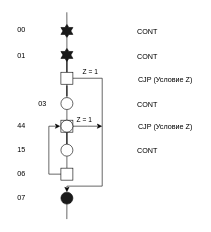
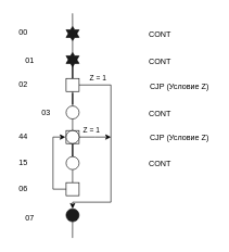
  <mxCell id="0" />
  <mxCell id="1" parent="0" />
  <mxCell id="2" value="" style="endArrow=none;html=1;rounded=0;exitX=0;exitY=0.5;exitDx=0;exitDy=0;exitPerimeter=0;" edge="1" parent="1" source="3"><mxGeometry width="50" height="50" relative="1" as="geometry"><mxPoint x="110" y="30" as="sourcePoint" /><mxPoint x="111" y="20" as="targetPoint" /></mxGeometry></mxCell>
  <mxCell id="3" value="" style="verticalLabelPosition=bottom;verticalAlign=top;html=1;shape=mxgraph.basic.6_point_star;fillColor=#1A1A1A;direction=south;" vertex="1" parent="1"><mxGeometry x="101.11" y="40" width="20" height="22.22" as="geometry" /></mxCell>
  <mxCell id="4" value="CONT" style="text;html=1;align=center;verticalAlign=middle;resizable=0;points=[];autosize=1;strokeColor=none;fillColor=none;" vertex="1" parent="1"><mxGeometry x="220" y="42.22" width="50" height="20" as="geometry" /></mxCell>
  <mxCell id="5" value="00" style="text;html=1;align=center;verticalAlign=middle;resizable=0;points=[];autosize=1;strokeColor=none;fillColor=none;" vertex="1" parent="1"><mxGeometry x="20" y="40" width="30" height="20" as="geometry" /></mxCell>
  <mxCell id="6" value="" style="edgeStyle=orthogonalEdgeStyle;rounded=0;orthogonalLoop=1;jettySize=auto;html=1;endArrow=none;endFill=0;" edge="1" parent="1" source="7" target="13"><mxGeometry relative="1" as="geometry" /></mxCell>
  <mxCell id="7" value="" style="verticalLabelPosition=bottom;verticalAlign=top;html=1;shape=mxgraph.basic.6_point_star;fillColor=#1A1A1A;direction=south;" vertex="1" parent="1"><mxGeometry x="101.11" y="80" width="20" height="22.22" as="geometry" /></mxCell>
  <mxCell id="8" value="" style="endArrow=none;html=1;rounded=0;entryX=1;entryY=0.5;entryDx=0;entryDy=0;entryPerimeter=0;exitX=0;exitY=0.5;exitDx=0;exitDy=0;exitPerimeter=0;" edge="1" parent="1" source="7" target="3"><mxGeometry width="50" height="50" relative="1" as="geometry"><mxPoint x="80" y="90" as="sourcePoint" /><mxPoint x="110" y="70" as="targetPoint" /></mxGeometry></mxCell>
  <mxCell id="9" value="CONT" style="text;html=1;align=center;verticalAlign=middle;resizable=0;points=[];autosize=1;strokeColor=none;fillColor=none;" vertex="1" parent="1"><mxGeometry x="220" y="84.44" width="50" height="20" as="geometry" /></mxCell>
- <mxCell id="10" value="01" style="text;html=1;align=center;verticalAlign=middle;resizable=0;points=[];autosize=1;strokeColor=none;fillColor=none;" vertex="1" parent="1"><mxGeometry x="20" y="82.22" width="30" height="20" as="geometry" /></mxCell>
+ <mxCell id="10" value="01" style="text;html=1;align=center;verticalAlign=middle;resizable=0;points=[];autosize=1;strokeColor=none;fillColor=none;" vertex="1" parent="1"><mxGeometry x="30" y="82.22" width="30" height="20" as="geometry" /></mxCell>
  <mxCell id="11" value="" style="edgeStyle=orthogonalEdgeStyle;rounded=0;orthogonalLoop=1;jettySize=auto;html=1;endArrow=none;endFill=0;entryX=0.5;entryY=0;entryDx=0;entryDy=0;" edge="1" parent="1" source="13" target="23"><mxGeometry relative="1" as="geometry"><mxPoint x="111.11" y="160" as="targetPoint" /></mxGeometry></mxCell>
  <mxCell id="12" value="Z = 1" style="edgeStyle=orthogonalEdgeStyle;rounded=0;orthogonalLoop=1;jettySize=auto;html=1;exitX=1;exitY=0.5;exitDx=0;exitDy=0;entryX=0.5;entryY=0;entryDx=0;entryDy=0;endArrow=classic;endFill=1;" edge="1" parent="1" source="13" target="34"><mxGeometry x="-0.807" y="10" relative="1" as="geometry"><Array as="points"><mxPoint x="170" y="130" /><mxPoint x="170" y="310" /><mxPoint x="111" y="310" /></Array><mxPoint as="offset" /></mxGeometry></mxCell>
  <mxCell id="13" value="" style="rounded=0;whiteSpace=wrap;html=1;fillColor=#FFFFFF;" vertex="1" parent="1"><mxGeometry x="101.11" y="120" width="20" height="20" as="geometry" /></mxCell>
  <mxCell id="14" value="CJP (Условие Z)" style="text;html=1;align=center;verticalAlign=middle;resizable=0;points=[];autosize=1;strokeColor=none;fillColor=none;" vertex="1" parent="1"><mxGeometry x="220" y="122.22" width="110" height="20" as="geometry" /></mxCell>
+ <mxCell id="15" value="02" style="text;html=1;align=center;verticalAlign=middle;resizable=0;points=[];autosize=1;strokeColor=none;fillColor=none;" vertex="1" parent="1"><mxGeometry x="20" y="120" width="30" height="20" as="geometry" /></mxCell>
  <mxCell id="16" value="" style="edgeStyle=orthogonalEdgeStyle;rounded=0;orthogonalLoop=1;jettySize=auto;html=1;endArrow=none;endFill=0;entryX=0.5;entryY=0;entryDx=0;entryDy=0;exitX=0.5;exitY=1;exitDx=0;exitDy=0;" edge="1" parent="1" source="23" target="20"><mxGeometry relative="1" as="geometry"><mxPoint x="111.103" y="182.22" as="sourcePoint" /><mxPoint x="111.11" y="243.33" as="targetPoint" /></mxGeometry></mxCell>
  <mxCell id="17" value="CONT" style="text;html=1;align=center;verticalAlign=middle;resizable=0;points=[];autosize=1;strokeColor=none;fillColor=none;" vertex="1" parent="1"><mxGeometry x="220" y="164.44" width="50" height="20" as="geometry" /></mxCell>
  <mxCell id="18" value="03" style="text;html=1;align=center;verticalAlign=middle;resizable=0;points=[];autosize=1;strokeColor=none;fillColor=none;" vertex="1" parent="1"><mxGeometry x="55" y="162.22" width="30" height="20" as="geometry" /></mxCell>
  <mxCell id="19" value="" style="edgeStyle=orthogonalEdgeStyle;rounded=0;orthogonalLoop=1;jettySize=auto;html=1;endArrow=none;endFill=0;entryX=0.5;entryY=0;entryDx=0;entryDy=0;" edge="1" parent="1" source="20" target="27"><mxGeometry relative="1" as="geometry"><mxPoint x="111.11" y="280" as="targetPoint" /></mxGeometry></mxCell>
  <mxCell id="20" value="" style="rounded=0;whiteSpace=wrap;html=1;fillColor=#FFFFFF;" vertex="1" parent="1"><mxGeometry x="101.11" y="200" width="20" height="20" as="geometry" /></mxCell>
  <mxCell id="21" value="CJP (Условие Z)" style="text;html=1;align=center;verticalAlign=middle;resizable=0;points=[];autosize=1;strokeColor=none;fillColor=none;" vertex="1" parent="1"><mxGeometry x="220" y="202.22" width="110" height="20" as="geometry" /></mxCell>
  <mxCell id="22" value="44" style="text;html=1;align=center;verticalAlign=middle;resizable=0;points=[];autosize=1;strokeColor=none;fillColor=none;" vertex="1" parent="1"><mxGeometry x="20" y="200" width="30" height="20" as="geometry" /></mxCell>
  <mxCell id="23" value="" style="ellipse;whiteSpace=wrap;html=1;aspect=fixed;fillColor=#FFFFFF;" vertex="1" parent="1"><mxGeometry x="101.11" y="162.22" width="20" height="20" as="geometry" /></mxCell>
  <mxCell id="24" value="CONT" style="text;html=1;align=center;verticalAlign=middle;resizable=0;points=[];autosize=1;strokeColor=none;fillColor=none;" vertex="1" parent="1"><mxGeometry x="220" y="242.22" width="50" height="20" as="geometry" /></mxCell>
  <mxCell id="25" value="15" style="text;html=1;align=center;verticalAlign=middle;resizable=0;points=[];autosize=1;strokeColor=none;fillColor=none;" vertex="1" parent="1"><mxGeometry x="20" y="240" width="30" height="20" as="geometry" /></mxCell>
  <mxCell id="26" style="edgeStyle=orthogonalEdgeStyle;rounded=0;orthogonalLoop=1;jettySize=auto;html=1;exitX=0.5;exitY=1;exitDx=0;exitDy=0;entryX=0.5;entryY=0;entryDx=0;entryDy=0;endArrow=none;endFill=0;" edge="1" parent="1" source="27" target="29"><mxGeometry relative="1" as="geometry" /></mxCell>
  <mxCell id="27" value="" style="ellipse;whiteSpace=wrap;html=1;aspect=fixed;fillColor=#FFFFFF;" vertex="1" parent="1"><mxGeometry x="101.11" y="240" width="20" height="20" as="geometry" /></mxCell>
  <mxCell id="28" value="" style="edgeStyle=orthogonalEdgeStyle;rounded=0;orthogonalLoop=1;jettySize=auto;html=1;endArrow=classic;endFill=1;" edge="1" parent="1" source="29"><mxGeometry relative="1" as="geometry"><mxPoint x="100" y="210" as="targetPoint" /><Array as="points"><mxPoint x="81" y="290" /><mxPoint x="81" y="210" /></Array></mxGeometry></mxCell>
  <mxCell id="29" value="" style="rounded=0;whiteSpace=wrap;html=1;fillColor=#FFFFFF;" vertex="1" parent="1"><mxGeometry x="101.11" y="280" width="20" height="20" as="geometry" /></mxCell>
  <mxCell id="30" value="06" style="text;html=1;align=center;verticalAlign=middle;resizable=0;points=[];autosize=1;strokeColor=none;fillColor=none;" vertex="1" parent="1"><mxGeometry x="20" y="280" width="30" height="20" as="geometry" /></mxCell>
  <mxCell id="31" value="Z = 1" style="edgeStyle=orthogonalEdgeStyle;rounded=0;orthogonalLoop=1;jettySize=auto;html=1;endArrow=classic;endFill=1;" edge="1" parent="1" source="32"><mxGeometry x="-0.227" y="10" relative="1" as="geometry"><mxPoint x="170" y="210" as="targetPoint" /><mxPoint as="offset" /></mxGeometry></mxCell>
  <mxCell id="32" value="" style="ellipse;whiteSpace=wrap;html=1;aspect=fixed;fillColor=#FFFFFF;" vertex="1" parent="1"><mxGeometry x="101.11" y="200" width="20" height="20" as="geometry" /></mxCell>
  <mxCell id="33" style="edgeStyle=orthogonalEdgeStyle;rounded=0;orthogonalLoop=1;jettySize=auto;html=1;exitX=0.5;exitY=1;exitDx=0;exitDy=0;endArrow=none;endFill=0;" edge="1" parent="1" source="34"><mxGeometry relative="1" as="geometry"><mxPoint x="111" y="365" as="targetPoint" /></mxGeometry></mxCell>
  <mxCell id="34" value="" style="ellipse;whiteSpace=wrap;html=1;aspect=fixed;fillColor=#1A1A1A;" vertex="1" parent="1"><mxGeometry x="101.11" y="320" width="20" height="20" as="geometry" /></mxCell>
- <mxCell id="35" value="07" style="text;html=1;align=center;verticalAlign=middle;resizable=0;points=[];autosize=1;strokeColor=none;fillColor=none;" vertex="1" parent="1"><mxGeometry x="20" y="320" width="30" height="20" as="geometry" /></mxCell>
+ <mxCell id="35" value="07" style="text;html=1;align=center;verticalAlign=middle;resizable=0;points=[];autosize=1;strokeColor=none;fillColor=none;" vertex="1" parent="1"><mxGeometry x="30" y="325" width="30" height="20" as="geometry" /></mxCell>
